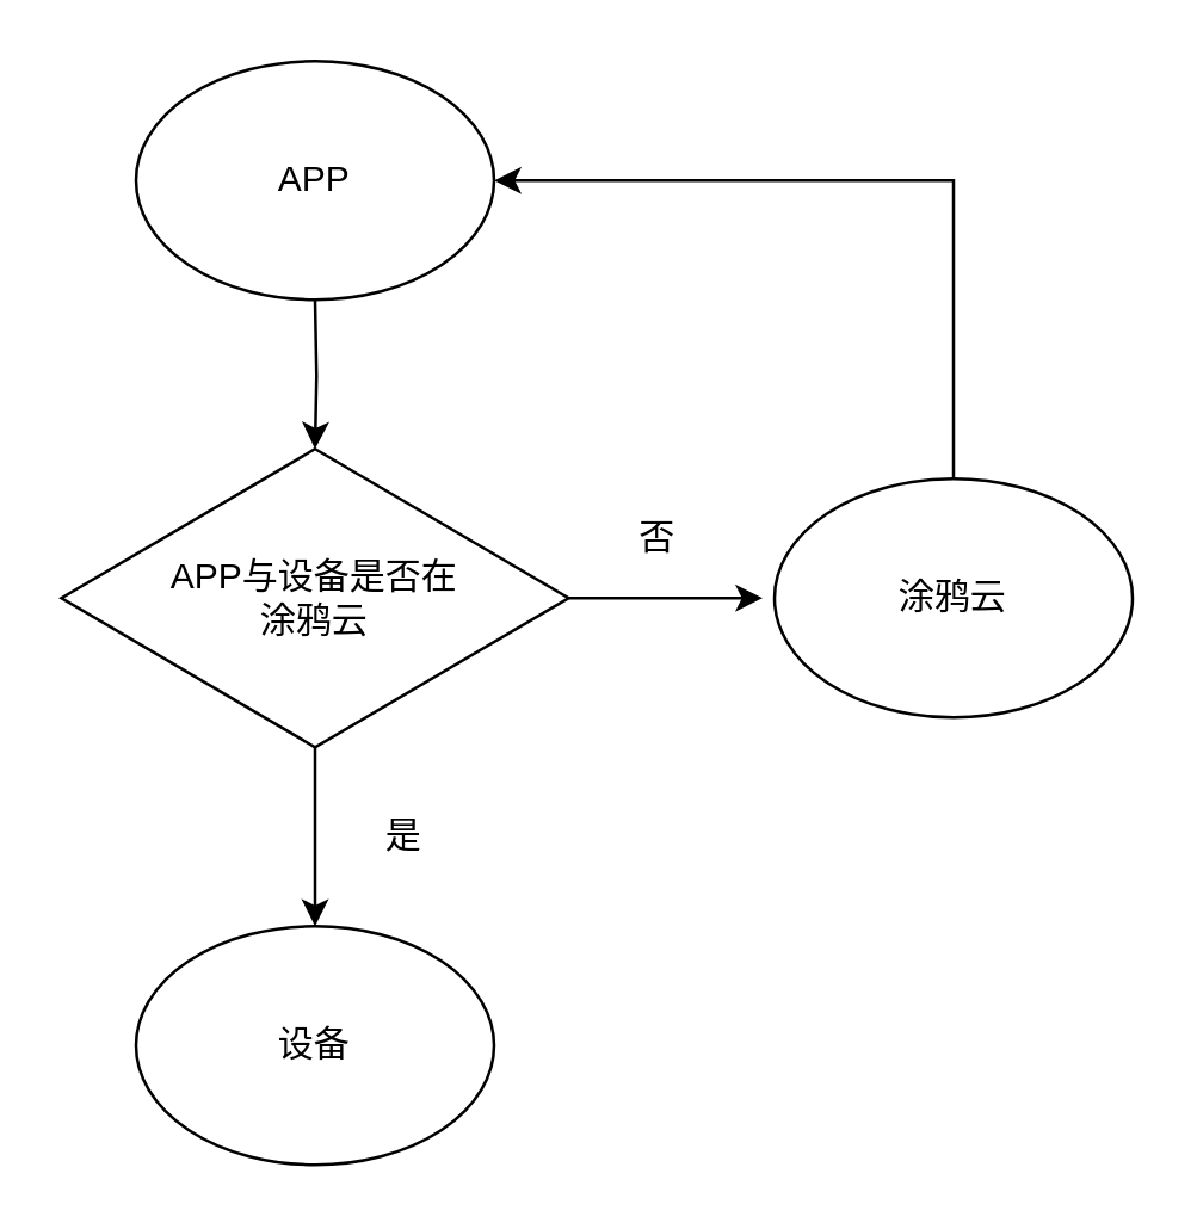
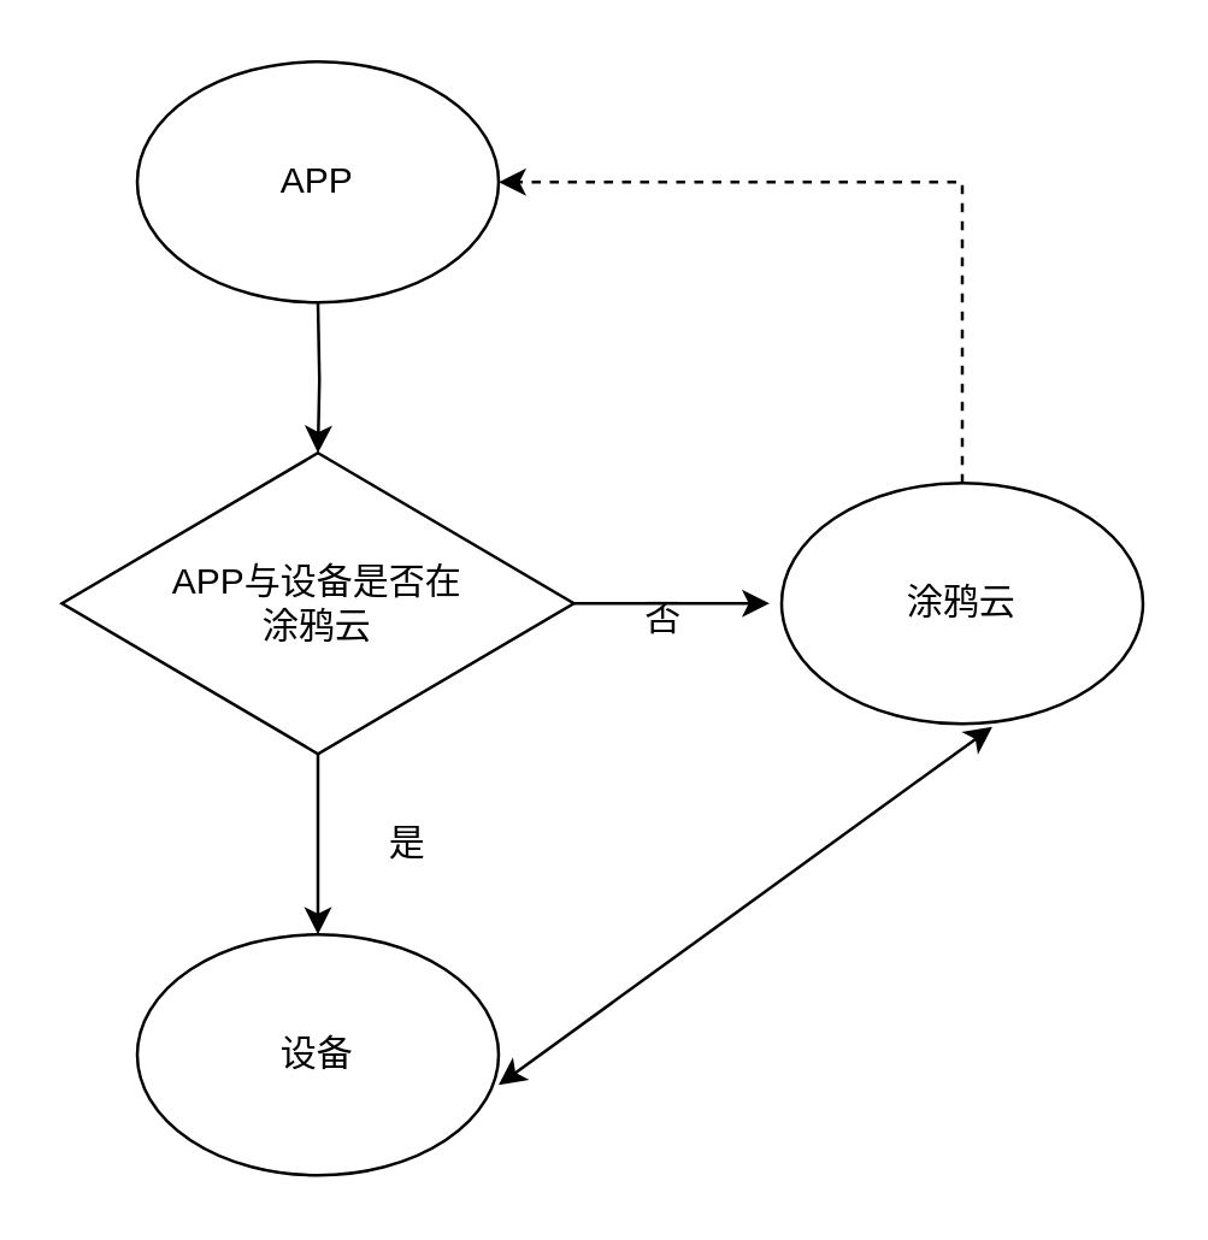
  <mxCell id="0" />
  <mxCell id="1" parent="0" />
  <mxCell id="2" value="" style="edgeStyle=orthogonalEdgeStyle;rounded=0;orthogonalLoop=1;jettySize=auto;html=1;" edge="1" parent="1" target="5"><mxGeometry relative="1" as="geometry"><mxPoint x="105" y="100" as="sourcePoint" /></mxGeometry></mxCell>
  <mxCell id="3" value="" style="edgeStyle=orthogonalEdgeStyle;rounded=0;orthogonalLoop=1;jettySize=auto;html=1;" edge="1" parent="1" source="5"><mxGeometry relative="1" as="geometry"><mxPoint x="105" y="310" as="targetPoint" /></mxGeometry></mxCell>
  <mxCell id="4" value="" style="edgeStyle=orthogonalEdgeStyle;rounded=0;orthogonalLoop=1;jettySize=auto;html=1;" edge="1" parent="1" source="5"><mxGeometry relative="1" as="geometry"><mxPoint x="255" y="200" as="targetPoint" /><Array as="points"><mxPoint x="255" y="200" /><mxPoint x="255" y="200" /></Array></mxGeometry></mxCell>
  <mxCell id="5" value="APP与设备是否在&lt;br&gt;涂鸦云" style="rhombus;whiteSpace=wrap;html=1;" vertex="1" parent="1"><mxGeometry x="20" y="150" width="170" height="100" as="geometry" /></mxCell>
- <mxCell id="6" style="edgeStyle=orthogonalEdgeStyle;rounded=0;orthogonalLoop=1;jettySize=auto;html=1;entryX=1;entryY=0.5;entryDx=0;entryDy=0;" edge="1" parent="1" source="7" target="8"><mxGeometry relative="1" as="geometry"><Array as="points"><mxPoint x="319" y="60" /></Array></mxGeometry></mxCell>
+ <mxCell id="6" style="edgeStyle=orthogonalEdgeStyle;rounded=0;orthogonalLoop=1;jettySize=auto;html=1;entryX=1;entryY=0.5;entryDx=0;entryDy=0;dashed=1;" edge="1" parent="1" source="7" target="8"><mxGeometry relative="1" as="geometry"><Array as="points"><mxPoint x="319" y="60" /></Array></mxGeometry></mxCell>
  <mxCell id="7" value="涂鸦云" style="ellipse;whiteSpace=wrap;html=1;" vertex="1" parent="1"><mxGeometry x="259" y="160" width="120" height="80" as="geometry" /></mxCell>
  <mxCell id="8" value="APP" style="ellipse;whiteSpace=wrap;html=1;" vertex="1" parent="1"><mxGeometry x="45" y="20" width="120" height="80" as="geometry" /></mxCell>
  <mxCell id="9" value="设备" style="ellipse;whiteSpace=wrap;html=1;" vertex="1" parent="1"><mxGeometry x="45" y="310" width="120" height="80" as="geometry" /></mxCell>
  <mxCell id="10" value="是" style="text;html=1;strokeColor=none;fillColor=none;align=center;verticalAlign=middle;whiteSpace=wrap;rounded=0;" vertex="1" parent="1"><mxGeometry x="115" y="270" width="40" height="20" as="geometry" /></mxCell>
- <mxCell id="11" value="否" style="text;html=1;strokeColor=none;fillColor=none;align=center;verticalAlign=middle;whiteSpace=wrap;rounded=0;" vertex="1" parent="1"><mxGeometry x="200" y="170" width="40" height="20" as="geometry" /></mxCell>
+ <mxCell id="11" value="否" style="text;html=1;strokeColor=none;fillColor=none;align=center;verticalAlign=middle;whiteSpace=wrap;rounded=0;" vertex="1" parent="1"><mxGeometry x="200" y="195" width="40" height="20" as="geometry" /></mxCell>
+ <mxCell id="12" value="" style="endArrow=classic;startArrow=classic;html=1;entryX=0.583;entryY=1.013;entryDx=0;entryDy=0;entryPerimeter=0;exitX=1;exitY=0.625;exitDx=0;exitDy=0;exitPerimeter=0;" edge="1" parent="1" source="9" target="7"><mxGeometry width="50" height="50" relative="1" as="geometry"><mxPoint x="175" y="360" as="sourcePoint" /><mxPoint x="295" y="300" as="targetPoint" /></mxGeometry></mxCell>
